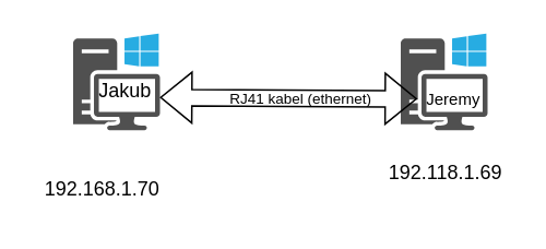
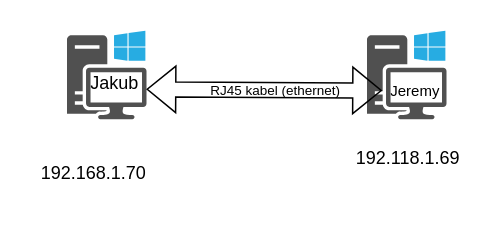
  <mxCell id="0" />
  <mxCell id="1" parent="0" />
  <mxCell id="2" value="" style="sketch=0;pointerEvents=1;shadow=0;dashed=0;html=1;strokeColor=none;fillColor=#505050;labelPosition=center;verticalLabelPosition=bottom;verticalAlign=top;outlineConnect=0;align=center;shape=mxgraph.office.devices.workstation_pc;" vertex="1" parent="1"><mxGeometry x="244" y="20" width="53" height="59" as="geometry" /></mxCell>
  <mxCell id="3" value="" style="sketch=0;pointerEvents=1;shadow=0;dashed=0;html=1;strokeColor=none;fillColor=#505050;labelPosition=center;verticalLabelPosition=bottom;verticalAlign=top;outlineConnect=0;align=center;shape=mxgraph.office.devices.workstation_pc;" vertex="1" parent="1"><mxGeometry x="44" y="20" width="53" height="59" as="geometry" /></mxCell>
  <mxCell id="4" value="192.168.1.70" style="text;strokeColor=none;fillColor=none;align=left;verticalAlign=middle;spacingLeft=4;spacingRight=4;overflow=hidden;points=[[0,0.5],[1,0.5]];portConstraint=eastwest;rotatable=0;whiteSpace=wrap;html=1;" vertex="1" parent="1"><mxGeometry x="20.5" y="100" width="80" height="30" as="geometry" /></mxCell>
  <mxCell id="5" value="192.118.1.69" style="text;strokeColor=none;fillColor=none;align=left;verticalAlign=middle;spacingLeft=4;spacingRight=4;overflow=hidden;points=[[0,0.5],[1,0.5]];portConstraint=eastwest;rotatable=0;whiteSpace=wrap;html=1;" vertex="1" parent="1"><mxGeometry x="230.5" y="90" width="80" height="30" as="geometry" /></mxCell>
  <mxCell id="6" value="Jakub" style="text;strokeColor=none;fillColor=none;align=left;verticalAlign=middle;spacingLeft=4;spacingRight=4;overflow=hidden;points=[[0,0.5],[1,0.5]];portConstraint=eastwest;rotatable=0;whiteSpace=wrap;html=1;" vertex="1" parent="1"><mxGeometry x="54" y="40" width="80" height="30" as="geometry" /></mxCell>
  <mxCell id="7" value="" style="shape=flexArrow;endArrow=classic;startArrow=classic;html=1;rounded=0;" edge="1" parent="1"><mxGeometry width="100" height="100" relative="1" as="geometry"><mxPoint x="97" y="59" as="sourcePoint" /><mxPoint x="254" y="59.863" as="targetPoint" /></mxGeometry></mxCell>
  <mxCell id="8" value="Jeremy" style="text;strokeColor=none;fillColor=none;align=left;verticalAlign=middle;spacingLeft=4;spacingRight=4;overflow=hidden;points=[[0,0.5],[1,0.5]];portConstraint=eastwest;rotatable=0;whiteSpace=wrap;html=1;fontSize=10;" vertex="1" parent="1"><mxGeometry x="254" y="50" width="50" height="20" as="geometry" /></mxCell>
- <mxCell id="9" value="RJ41 kabel (ethernet)" style="text;strokeColor=none;fillColor=none;align=left;verticalAlign=middle;spacingLeft=4;spacingRight=4;overflow=hidden;points=[[0,0.5],[1,0.5]];portConstraint=eastwest;rotatable=0;whiteSpace=wrap;html=1;fontSize=9;" vertex="1" parent="1"><mxGeometry x="134" y="45" width="120" height="30" as="geometry" /></mxCell>
+ <mxCell id="9" value="RJ45 kabel (ethernet)" style="text;strokeColor=none;fillColor=none;align=left;verticalAlign=middle;spacingLeft=4;spacingRight=4;overflow=hidden;points=[[0,0.5],[1,0.5]];portConstraint=eastwest;rotatable=0;whiteSpace=wrap;html=1;fontSize=9;" vertex="1" parent="1"><mxGeometry x="134" y="45" width="120" height="30" as="geometry" /></mxCell>
